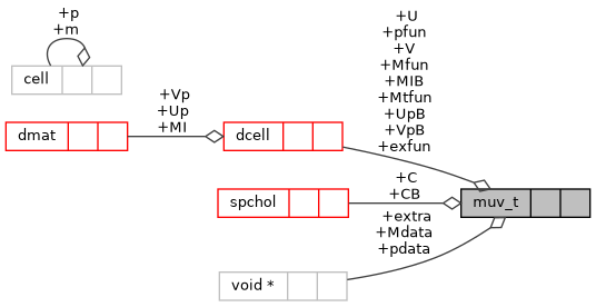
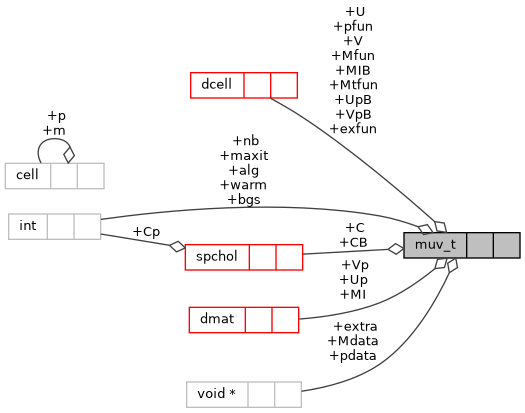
  digraph {
    rankdir=LR
    node [color=red fontname=Helvetica fontsize=10 shape=record]
    edge [arrowhead=odiamond color=grey25 fontname=Helvetica fontsize=10 labelfontname=Helvetica labelfontsize=10 style=solid]
    n1 [color=black fillcolor=grey75 fontcolor=black height=0.2 label="{muv_t\n||}" style=filled width=0.4]
    n2 [height=0.2 label="{dcell\n||}" width=0.4]
    n3 [color=grey75 height=0.2 label="{cell\n||}" width=0.4]
+   n4 [color=grey75 height=0.2 label="{int\n||}" width=0.4]
    n5 [height=0.2 label="{spchol\n||}" width=0.4]
    n6 [height=0.2 label="{dmat\n||}" width=0.4]
    n7 [color=grey75 height=0.2 label="{void *\n||}" width=0.4]
    n2 -> n1 [label=" +U\n+pfun\n+V\n+Mfun\n+MIB\n+Mtfun\n+UpB\n+VpB\n+exfun"]
    n3 -> n3 [label=" +p\n+m"]
+   n4 -> n1 [label=" +nb\n+maxit\n+alg\n+warm\n+bgs"]
+   n4 -> n5 [label=" +Cp"]
    n5 -> n1 [label=" +C\n+CB"]
-   n6 -> n2 [label=" +Vp\n+Up\n+MI"]
+   n6 -> n1 [label=" +Vp\n+Up\n+MI"]
    n7 -> n1 [label=" +extra\n+Mdata\n+pdata"]
  }
